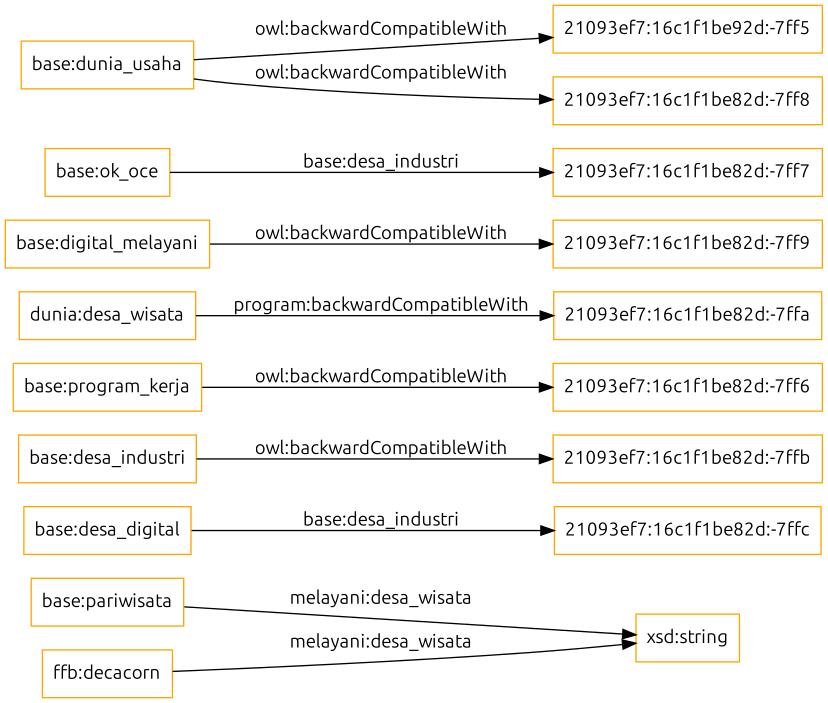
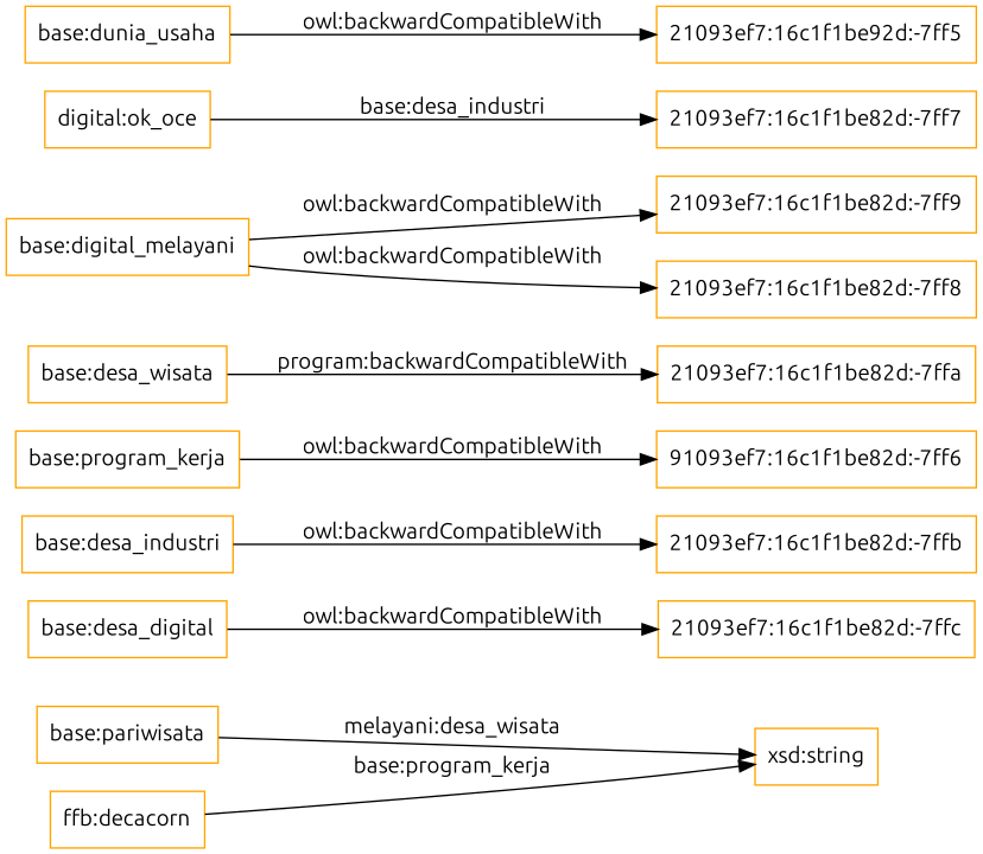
  digraph {
    fontname=Ubuntu
    rankdir=LR
    node [color=orange fontname=Ubuntu shape=rectangle]
    edge [fontname=Ubuntu]
    "base:pariwisata"
    "xsd:string"
    n3 [label="ffb:decacorn"]
    "base:desa_digital"
    "21093ef7:16c1f1be82d:-7ffc"
    "base:desa_industri"
    "21093ef7:16c1f1be82d:-7ffb"
    "base:program_kerja"
-   "21093ef7:16c1f1be82d:-7ff6"
-   "base:desa_wisata" [label="dunia:desa_wisata"]
+   "21093ef7:16c1f1be82d:-7ff6" [label="91093ef7:16c1f1be82d:-7ff6"]
+   "base:desa_wisata"
    "21093ef7:16c1f1be82d:-7ffa"
    "base:digital_melayani"
    "21093ef7:16c1f1be82d:-7ff9"
-   "base:ok_oce"
+   "base:ok_oce" [label="digital:ok_oce"]
    "21093ef7:16c1f1be82d:-7ff7"
    n16 [label="21093ef7:16c1f1be92d:-7ff5"]
    "base:dunia_usaha"
    "21093ef7:16c1f1be82d:-7ff8"
    "base:pariwisata" -> "xsd:string" [label="melayani:desa_wisata"]
-   n3 -> "xsd:string" [label="melayani:desa_wisata"]
-   "base:desa_digital" -> "21093ef7:16c1f1be82d:-7ffc" [label="base:desa_industri"]
+   n3 -> "xsd:string" [label="base:program_kerja"]
+   "base:desa_digital" -> "21093ef7:16c1f1be82d:-7ffc" [label="owl:backwardCompatibleWith"]
    "base:desa_industri" -> "21093ef7:16c1f1be82d:-7ffb" [label="owl:backwardCompatibleWith"]
    "base:program_kerja" -> "21093ef7:16c1f1be82d:-7ff6" [label="owl:backwardCompatibleWith"]
    "base:desa_wisata" -> "21093ef7:16c1f1be82d:-7ffa" [label="program:backwardCompatibleWith"]
    "base:digital_melayani" -> "21093ef7:16c1f1be82d:-7ff9" [label="owl:backwardCompatibleWith"]
    "base:ok_oce" -> "21093ef7:16c1f1be82d:-7ff7" [label="base:desa_industri"]
    "base:dunia_usaha" -> n16 [label="owl:backwardCompatibleWith"]
-   "base:dunia_usaha" -> "21093ef7:16c1f1be82d:-7ff8" [label="owl:backwardCompatibleWith"]
+   "base:digital_melayani" -> "21093ef7:16c1f1be82d:-7ff8" [label="owl:backwardCompatibleWith"]
  }
